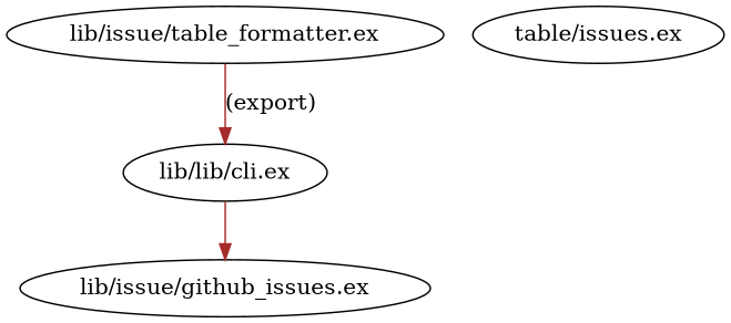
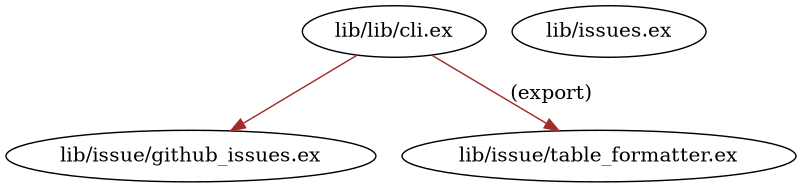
  digraph {
    edge [color=brown]
    n1 [label="lib/lib/cli.ex"]
    "lib/issue/github_issues.ex"
    "lib/issue/table_formatter.ex"
-   "lib/issues.ex" [label="table/issues.ex"]
+   "lib/issues.ex"
    n1 -> "lib/issue/github_issues.ex"
-   "lib/issue/table_formatter.ex" -> n1 [label="(export)"]
+   n1 -> "lib/issue/table_formatter.ex" [label="(export)"]
  }
